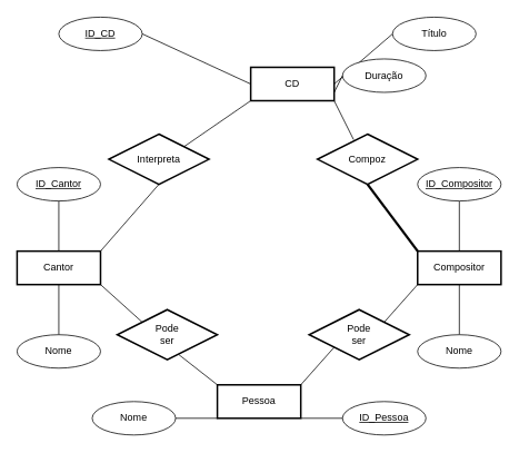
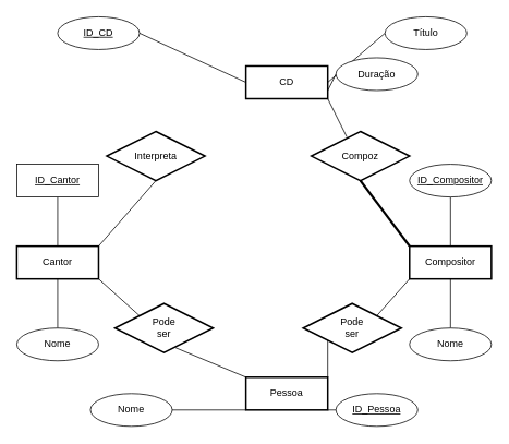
  <mxCell id="0" />
  <mxCell id="1" parent="0" />
  <mxCell id="2" style="rounded=0;orthogonalLoop=1;jettySize=auto;html=1;exitX=0;exitY=0;exitDx=0;exitDy=0;strokeColor=default;endArrow=none;endFill=0;startArrow=none;startFill=0;strokeWidth=3;entryX=0.5;entryY=1;entryDx=0;entryDy=0;" edge="1" parent="1" source="5" target="10"><mxGeometry relative="1" as="geometry" /></mxCell>
  <mxCell id="3" style="rounded=0;orthogonalLoop=1;jettySize=auto;html=1;exitX=0.5;exitY=1;exitDx=0;exitDy=0;entryX=0.5;entryY=0;entryDx=0;entryDy=0;endArrow=none;endFill=0;" edge="1" parent="1" source="5" target="13"><mxGeometry relative="1" as="geometry" /></mxCell>
  <mxCell id="4" style="rounded=0;orthogonalLoop=1;jettySize=auto;html=1;exitX=0;exitY=1;exitDx=0;exitDy=0;entryX=1;entryY=0;entryDx=0;entryDy=0;endArrow=none;endFill=0;" edge="1" parent="1" source="5" target="35"><mxGeometry relative="1" as="geometry" /></mxCell>
  <mxCell id="5" value="Compositor" style="whiteSpace=wrap;html=1;align=center;strokeWidth=2;" vertex="1" parent="1"><mxGeometry x="500" y="300" width="100" height="40" as="geometry" /></mxCell>
  <mxCell id="6" value="CD" style="whiteSpace=wrap;html=1;align=center;strokeWidth=2;" vertex="1" parent="1"><mxGeometry x="300" y="80" width="100" height="40" as="geometry" /></mxCell>
  <mxCell id="7" style="rounded=0;orthogonalLoop=1;jettySize=auto;html=1;exitX=0;exitY=0;exitDx=0;exitDy=0;entryX=0.617;entryY=0.9;entryDx=0;entryDy=0;entryPerimeter=0;endArrow=none;endFill=0;" edge="1" parent="1" source="8" target="33"><mxGeometry relative="1" as="geometry" /></mxCell>
- <mxCell id="8" value="Pessoa" style="whiteSpace=wrap;html=1;align=center;strokeWidth=2;" vertex="1" parent="1"><mxGeometry x="260" y="460" width="100" height="40" as="geometry" /></mxCell>
+ <mxCell id="8" value="Pessoa" style="whiteSpace=wrap;html=1;align=center;strokeWidth=2;" vertex="1" parent="1"><mxGeometry x="300" y="460" width="100" height="40" as="geometry" /></mxCell>
  <mxCell id="9" style="rounded=0;orthogonalLoop=1;jettySize=auto;html=1;exitX=0.361;exitY=0.111;exitDx=0;exitDy=0;entryX=1;entryY=1;entryDx=0;entryDy=0;endArrow=none;endFill=0;exitPerimeter=0;" edge="1" parent="1" source="10" target="6"><mxGeometry relative="1" as="geometry"><mxPoint x="480" y="237.32" as="targetPoint" /></mxGeometry></mxCell>
  <mxCell id="10" value="Compoz" style="shape=rhombus;perimeter=rhombusPerimeter;whiteSpace=wrap;html=1;align=center;gradientColor=none;strokeWidth=2;" vertex="1" parent="1"><mxGeometry x="380" y="160" width="120" height="60" as="geometry" /></mxCell>
  <mxCell id="11" style="rounded=0;orthogonalLoop=1;jettySize=auto;html=1;exitX=0.5;exitY=1;exitDx=0;exitDy=0;entryX=0.5;entryY=0;entryDx=0;entryDy=0;endArrow=none;endFill=0;" edge="1" parent="1" source="12" target="5"><mxGeometry relative="1" as="geometry" /></mxCell>
  <mxCell id="12" value="ID_Compositor" style="ellipse;whiteSpace=wrap;html=1;align=center;fontStyle=4;" vertex="1" parent="1"><mxGeometry x="500" y="200" width="100" height="40" as="geometry" /></mxCell>
  <mxCell id="13" value="Nome" style="ellipse;whiteSpace=wrap;html=1;align=center;" vertex="1" parent="1"><mxGeometry x="500" y="400" width="100" height="40" as="geometry" /></mxCell>
  <mxCell id="14" style="rounded=0;orthogonalLoop=1;jettySize=auto;html=1;exitX=1;exitY=0.5;exitDx=0;exitDy=0;endArrow=none;endFill=0;entryX=0;entryY=0.5;entryDx=0;entryDy=0;" edge="1" parent="1" source="15" target="6"><mxGeometry relative="1" as="geometry"><mxPoint x="255" y="30" as="targetPoint" /></mxGeometry></mxCell>
  <mxCell id="15" value="ID_CD" style="ellipse;whiteSpace=wrap;html=1;align=center;fontStyle=4;" vertex="1" parent="1"><mxGeometry x="70" y="20" width="100" height="40" as="geometry" /></mxCell>
  <mxCell id="16" style="rounded=0;orthogonalLoop=1;jettySize=auto;html=1;exitX=0;exitY=0.5;exitDx=0;exitDy=0;entryX=1;entryY=1;entryDx=0;entryDy=0;endArrow=none;endFill=0;" edge="1" parent="1" source="17" target="8"><mxGeometry relative="1" as="geometry" /></mxCell>
  <mxCell id="17" value="ID_Pessoa" style="ellipse;whiteSpace=wrap;html=1;align=center;fontStyle=4;" vertex="1" parent="1"><mxGeometry x="410" y="480" width="100" height="40" as="geometry" /></mxCell>
  <mxCell id="18" style="rounded=0;orthogonalLoop=1;jettySize=auto;html=1;exitX=1;exitY=0.5;exitDx=0;exitDy=0;entryX=0;entryY=1;entryDx=0;entryDy=0;endArrow=none;endFill=0;" edge="1" parent="1" source="19" target="8"><mxGeometry relative="1" as="geometry" /></mxCell>
  <mxCell id="19" value="Nome" style="ellipse;whiteSpace=wrap;html=1;align=center;" vertex="1" parent="1"><mxGeometry x="110" y="480" width="100" height="40" as="geometry" /></mxCell>
  <mxCell id="20" style="rounded=0;orthogonalLoop=1;jettySize=auto;html=1;exitX=0;exitY=0.5;exitDx=0;exitDy=0;endArrow=none;endFill=0;entryX=1;entryY=0.5;entryDx=0;entryDy=0;" edge="1" parent="1" source="21" target="6"><mxGeometry relative="1" as="geometry"><mxPoint x="265" y="30" as="targetPoint" /></mxGeometry></mxCell>
  <mxCell id="21" value="Título" style="ellipse;whiteSpace=wrap;html=1;align=center;" vertex="1" parent="1"><mxGeometry x="470" y="20" width="100" height="40" as="geometry" /></mxCell>
  <mxCell id="22" value="Cantor" style="whiteSpace=wrap;html=1;align=center;strokeWidth=2;" vertex="1" parent="1"><mxGeometry x="20" y="300" width="100" height="40" as="geometry" /></mxCell>
  <mxCell id="23" style="rounded=0;orthogonalLoop=1;jettySize=auto;html=1;exitX=0.5;exitY=1;exitDx=0;exitDy=0;entryX=0.5;entryY=0;entryDx=0;entryDy=0;endArrow=none;endFill=0;" edge="1" parent="1" source="24" target="22"><mxGeometry relative="1" as="geometry" /></mxCell>
- <mxCell id="24" value="ID_Cantor" style="ellipse;whiteSpace=wrap;html=1;align=center;fontStyle=4;" vertex="1" parent="1"><mxGeometry x="20" y="200" width="100" height="40" as="geometry" /></mxCell>
+ <mxCell id="24" value="ID_Cantor" style="whiteSpace=wrap;html=1;align=center;fontStyle=4;rounded=0;" vertex="1" parent="1"><mxGeometry x="20" y="200" width="100" height="40" as="geometry" /></mxCell>
  <mxCell id="25" style="rounded=0;orthogonalLoop=1;jettySize=auto;html=1;entryX=0.5;entryY=1;entryDx=0;entryDy=0;endArrow=none;endFill=0;exitX=0.5;exitY=0;exitDx=0;exitDy=0;" edge="1" parent="1" source="26" target="22"><mxGeometry relative="1" as="geometry" /></mxCell>
  <mxCell id="26" value="Nome" style="ellipse;whiteSpace=wrap;html=1;align=center;" vertex="1" parent="1"><mxGeometry x="20" y="400" width="100" height="40" as="geometry" /></mxCell>
- <mxCell id="27" style="rounded=0;orthogonalLoop=1;jettySize=auto;html=1;exitX=1;exitY=0;exitDx=0;exitDy=0;entryX=0;entryY=1;entryDx=0;entryDy=0;strokeWidth=1;endArrow=none;endFill=0;" edge="1" parent="1" source="29" target="6"><mxGeometry relative="1" as="geometry" /></mxCell>
  <mxCell id="28" style="rounded=0;orthogonalLoop=1;jettySize=auto;html=1;exitX=0.5;exitY=1;exitDx=0;exitDy=0;entryX=1;entryY=0;entryDx=0;entryDy=0;endArrow=none;endFill=0;strokeWidth=1;" edge="1" parent="1" source="29" target="22"><mxGeometry relative="1" as="geometry" /></mxCell>
  <mxCell id="29" value="Interpreta" style="shape=rhombus;perimeter=rhombusPerimeter;whiteSpace=wrap;html=1;align=center;gradientColor=none;strokeWidth=2;" vertex="1" parent="1"><mxGeometry x="130" y="160" width="120" height="60" as="geometry" /></mxCell>
  <mxCell id="30" style="rounded=0;orthogonalLoop=1;jettySize=auto;html=1;exitX=0;exitY=0.5;exitDx=0;exitDy=0;entryX=1;entryY=0.75;entryDx=0;entryDy=0;endArrow=none;endFill=0;" edge="1" parent="1" source="31" target="6"><mxGeometry relative="1" as="geometry" /></mxCell>
  <mxCell id="31" value="Duração" style="ellipse;whiteSpace=wrap;html=1;align=center;" vertex="1" parent="1"><mxGeometry x="410" y="70" width="100" height="40" as="geometry" /></mxCell>
  <mxCell id="32" style="rounded=0;orthogonalLoop=1;jettySize=auto;html=1;exitX=0;exitY=0;exitDx=0;exitDy=0;entryX=1;entryY=1;entryDx=0;entryDy=0;endArrow=none;endFill=0;" edge="1" parent="1" source="33" target="22"><mxGeometry relative="1" as="geometry" /></mxCell>
  <mxCell id="33" value="Pode&lt;br&gt;ser" style="shape=rhombus;perimeter=rhombusPerimeter;whiteSpace=wrap;html=1;align=center;gradientColor=none;strokeWidth=2;" vertex="1" parent="1"><mxGeometry x="140" y="370" width="120" height="60" as="geometry" /></mxCell>
  <mxCell id="34" style="rounded=0;orthogonalLoop=1;jettySize=auto;html=1;exitX=0;exitY=1;exitDx=0;exitDy=0;entryX=1;entryY=0;entryDx=0;entryDy=0;endArrow=none;endFill=0;" edge="1" parent="1" source="35" target="8"><mxGeometry relative="1" as="geometry" /></mxCell>
  <mxCell id="35" value="Pode&lt;br&gt;ser" style="shape=rhombus;perimeter=rhombusPerimeter;whiteSpace=wrap;html=1;align=center;gradientColor=none;strokeWidth=2;" vertex="1" parent="1"><mxGeometry x="370" y="370" width="120" height="60" as="geometry" /></mxCell>
